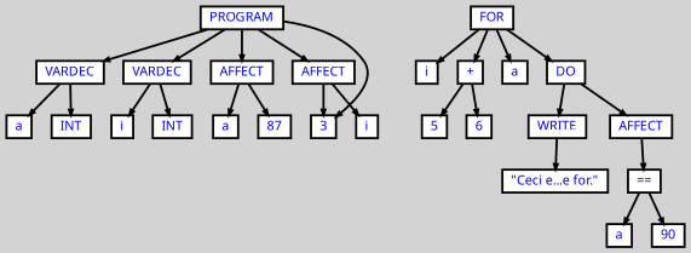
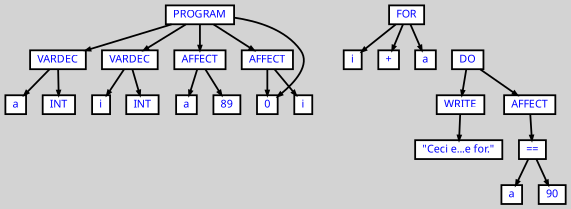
  digraph {
    bgcolor=lightgrey
    fontname="Noto Sans"
    ordering=out
    ranksep=.4
    node [color=black fillcolor=white fixedsize=false fontcolor=blue fontname="Noto Sans" fontsize=12 shape=box style="filled, solid, bold"]
    edge [arrowsize=.5 color=black fontname="Noto Sans" style=bold]
    n1 [height=.25 label=PROGRAM width=.25]
    n2 [height=.25 label=VARDEC width=.25]
    n3 [height=.25 label=VARDEC width=.25]
    n4 [height=.25 label=AFFECT width=.25]
    n5 [height=.25 label=AFFECT width=.25]
-   n6 [height=.25 label=3 width=.25]
+   n6 [height=.25 label=0 width=.25]
    n7 [height=.25 label=a width=.25]
    n8 [height=.25 label=INT width=.25]
    n9 [height=.25 label=i width=.25]
    n10 [height=.25 label=INT width=.25]
    n11 [height=.25 label=a width=.25]
-   n12 [height=.25 label=87 width=.25]
+   n12 [height=.25 label=89 width=.25]
    n13 [height=.25 label=i width=.25]
    n14 [height=.25 label=FOR width=.25]
    n15 [height=.25 label=i width=.25]
    n16 [height=.25 label="+" width=.25]
    n17 [height=.25 label=a width=.25]
    n18 [height=.25 label=DO width=.25]
-   n19 [height=.25 label=5 width=.25]
-   n20 [height=.25 label=6 width=.25]
    n21 [height=.25 label=WRITE width=.25]
    n22 [height=.25 label=AFFECT width=.25]
    n23 [height=.25 label="\"Ceci e...e for.\"" width=.25]
    n24 [height=.25 label="==" width=.25]
    n25 [height=.25 label=a width=.25]
    n26 [height=.25 label=90 width=.25]
    n1 -> n2
    n1 -> n3
    n1 -> n4
    n1 -> n5
    n1 -> n6
    n2 -> n7
    n2 -> n8
    n3 -> n9
    n3 -> n10
    n4 -> n11
    n4 -> n12
    n5 -> n6
    n5 -> n13
    n14 -> n15
    n14 -> n16
    n14 -> n17
-   n14 -> n18
-   n16 -> n19
-   n16 -> n20
    n18 -> n21
    n18 -> n22
    n21 -> n23
    n22 -> n24
    n24 -> n25
    n24 -> n26
  }
